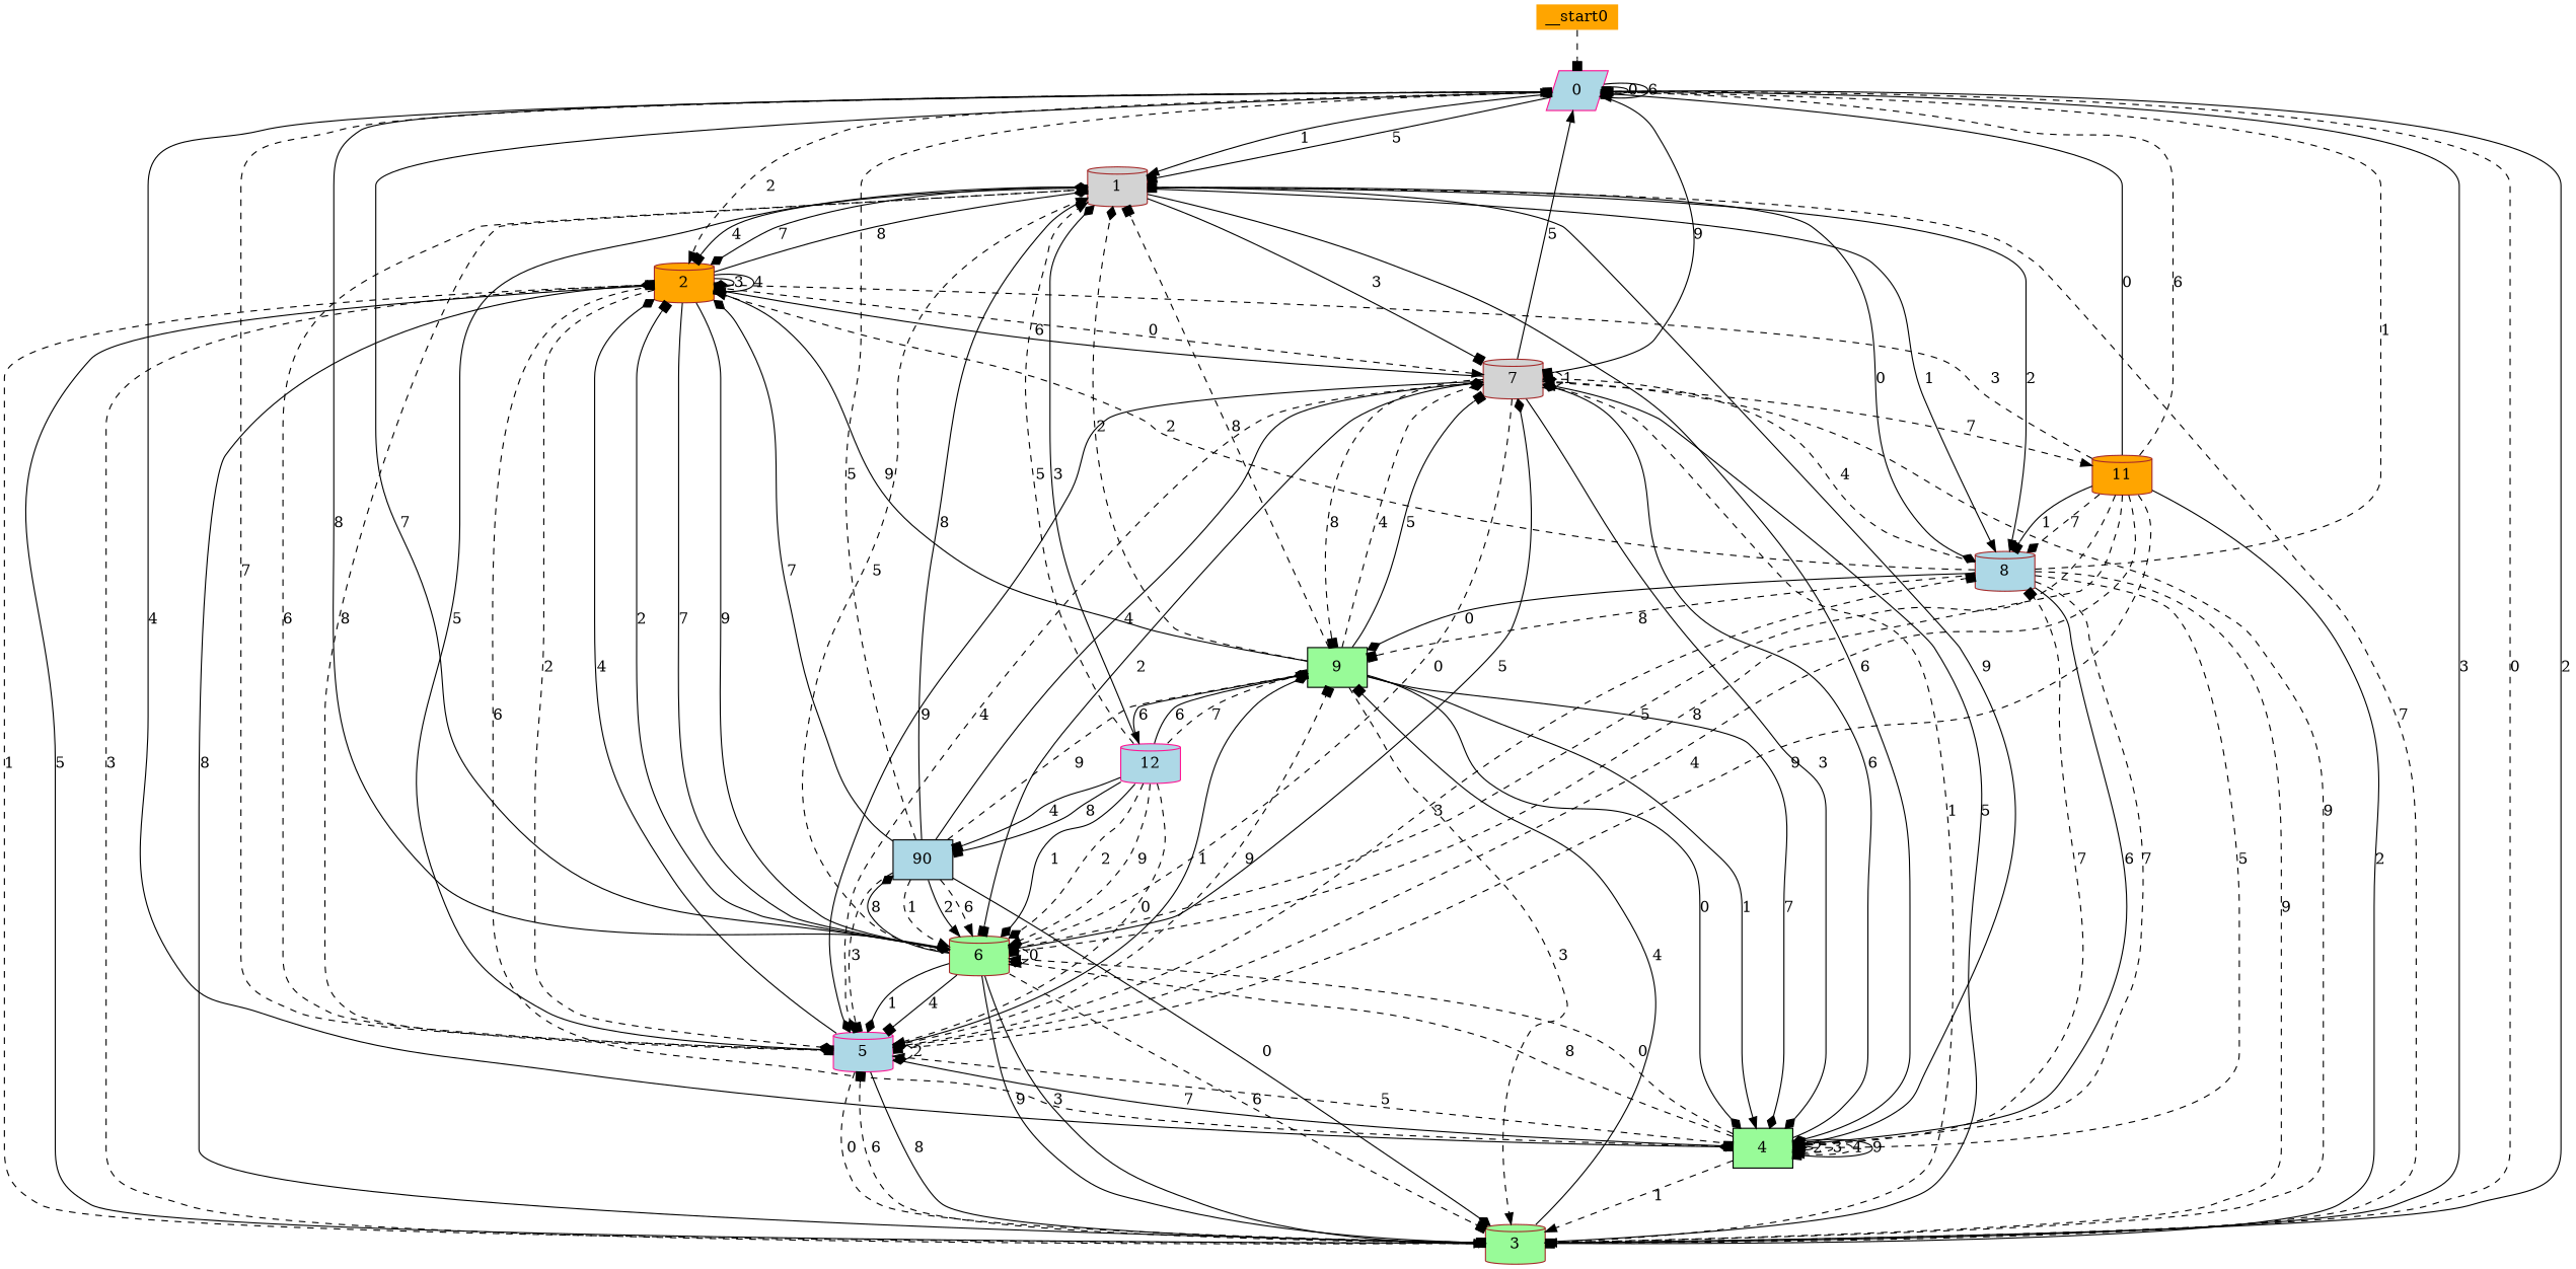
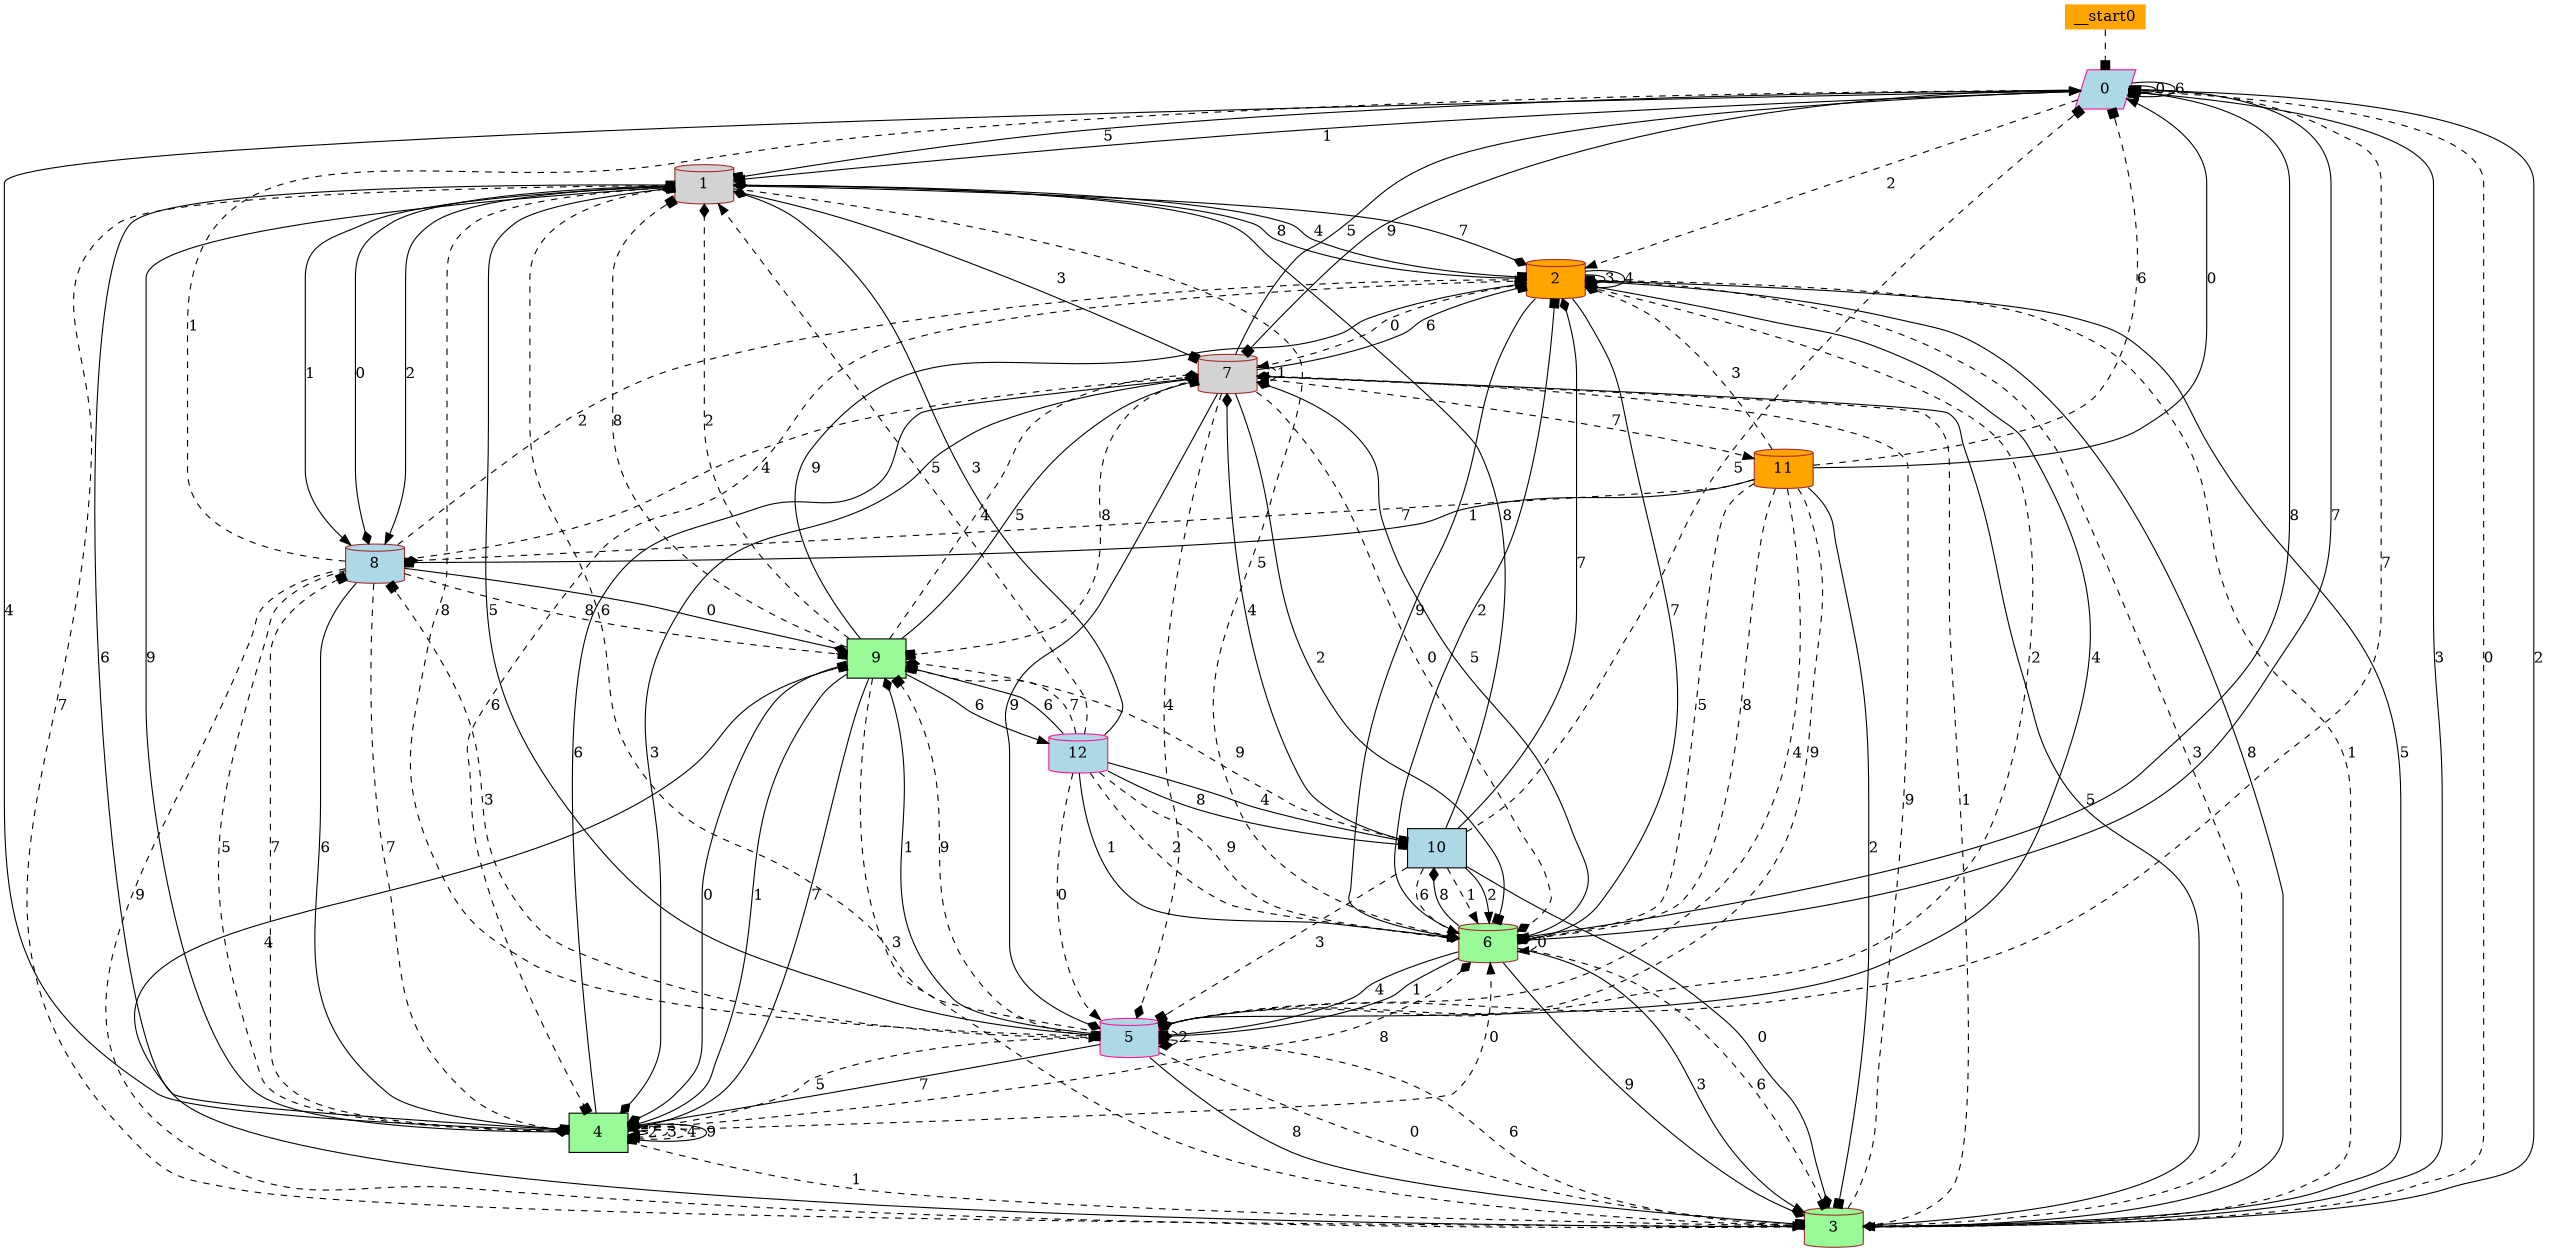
  digraph {
    node [color=brown fillcolor=lightblue shape=cylinder style=filled]
    edge [arrowhead=diamond style=solid]
    n1 [color=deeppink label=0 shape=parallelogram]
    n2 [fillcolor=lightgrey label=1]
    n3 [fillcolor=orange label=2]
    n4 [fillcolor=palegreen label=3]
    n5 [color=black fillcolor=palegreen label=4 shape=box]
    n6 [color=deeppink label=5]
    n7 [fillcolor=palegreen label=6]
    n8 [fillcolor=lightgrey label=7]
    n9 [label=8]
    n10 [color=black fillcolor=palegreen label=9 shape=box]
-   n11 [color=black label=90 shape=box]
+   n11 [color=black label=10 shape=box]
    n12 [fillcolor=orange label=11]
    n13 [color=deeppink label=12]
    __start0 [color=black fillcolor=orange height=0 shape=none width=0]
    n1 -> n1 [arrowhead=box label=0]
    n1 -> n1 [arrowhead=normal label=6]
    n1 -> n2 [arrowhead=normal label=1]
    n1 -> n2 [arrowhead=box label=5]
    n1 -> n3 [arrowhead=normal label=2 style=dashed]
    n1 -> n4 [arrowhead=normal label=3]
    n1 -> n5 [label=4]
    n1 -> n6 [label=7 style=dashed]
    n1 -> n7 [arrowhead=normal label=8]
    n1 -> n8 [arrowhead=box label=9]
    n2 -> n3 [arrowhead=box label=4]
    n2 -> n3 [label=7]
    n2 -> n5 [label=6]
    n2 -> n5 [label=9]
    n2 -> n6 [arrowhead=box label=8 style=dashed]
-   n7 -> n2 [arrowhead=normal label=5 style=dashed]
+   n2 -> n7 [arrowhead=normal label=5 style=dashed]
    n2 -> n8 [arrowhead=box label=3]
    n2 -> n9 [label=0]
    n2 -> n9 [arrowhead=normal label=1]
    n2 -> n9 [arrowhead=normal label=2]
    n3 -> n2 [label=8]
    n3 -> n3 [arrowhead=box label=3]
    n3 -> n3 [arrowhead=normal label=4]
    n3 -> n4 [arrowhead=normal label=1 style=dashed]
    n3 -> n4 [label=5]
    n3 -> n5 [arrowhead=box label=6 style=dashed]
    n3 -> n6 [label=2 style=dashed]
    n3 -> n7 [label=7]
    n3 -> n7 [label=9]
    n3 -> n8 [arrowhead=normal label=0 style=dashed]
    n4 -> n1 [arrowhead=normal label=0 style=dashed]
    n4 -> n1 [arrowhead=box label=2]
    n4 -> n2 [arrowhead=box label=7 style=dashed]
    n4 -> n3 [arrowhead=box label=3 style=dashed]
    n4 -> n3 [label=8]
    n4 -> n6 [arrowhead=box label=6 style=dashed]
    n4 -> n8 [label=1 style=dashed]
    n4 -> n8 [label=5]
    n4 -> n8 [arrowhead=normal label=9 style=dashed]
    n4 -> n10 [arrowhead=box label=4]
    n5 -> n4 [arrowhead=normal label=1 style=dashed]
    n5 -> n5 [arrowhead=normal label=2]
    n5 -> n5 [arrowhead=normal label=3 style=dashed]
    n5 -> n5 [arrowhead=normal label=4 style=dashed]
    n5 -> n5 [arrowhead=box label=9]
    n5 -> n6 [arrowhead=normal label=5 style=dashed]
    n5 -> n7 [arrowhead=normal label=0 style=dashed]
    n5 -> n7 [label=8 style=dashed]
    n5 -> n8 [label=6]
    n5 -> n9 [arrowhead=box label=7 style=dashed]
    n6 -> n2 [label=5]
    n6 -> n2 [arrowhead=box label=6 style=dashed]
    n6 -> n3 [label=4]
    n6 -> n4 [arrowhead=box label=0 style=dashed]
    n6 -> n4 [arrowhead=box label=8]
    n6 -> n5 [arrowhead=box label=7]
    n6 -> n6 [label=2 style=dashed]
    n6 -> n9 [arrowhead=box label=3 style=dashed]
    n6 -> n10 [label=1]
    n6 -> n10 [arrowhead=box label=9 style=dashed]
    n7 -> n1 [arrowhead=normal label=7]
    n7 -> n3 [arrowhead=box label=2]
    n7 -> n4 [arrowhead=normal label=3]
    n7 -> n4 [arrowhead=box label=6 style=dashed]
    n7 -> n4 [label=9]
    n7 -> n6 [label=1]
    n7 -> n6 [arrowhead=box label=4]
    n7 -> n7 [arrowhead=normal label=0 style=dashed]
    n7 -> n8 [label=5]
    n7 -> n11 [label=8]
    n8 -> n1 [arrowhead=normal label=5]
    n8 -> n3 [arrowhead=box label=6]
    n8 -> n5 [label=3]
    n8 -> n6 [label=4 style=dashed]
    n8 -> n6 [label=9]
    n8 -> n7 [label=0 style=dashed]
    n8 -> n7 [arrowhead=box label=2]
    n8 -> n8 [arrowhead=normal label=1 style=dashed]
    n8 -> n10 [arrowhead=box label=8 style=dashed]
    n8 -> n12 [arrowhead=normal label=7 style=dashed]
    n9 -> n1 [arrowhead=normal label=1 style=dashed]
    n9 -> n3 [arrowhead=normal label=2 style=dashed]
    n9 -> n4 [arrowhead=normal label=9 style=dashed]
    n9 -> n5 [label=5 style=dashed]
    n9 -> n5 [arrowhead=box label=6]
    n9 -> n5 [label=7 style=dashed]
    n9 -> n8 [label=4 style=dashed]
    n9 -> n10 [label=0]
    n9 -> n10 [arrowhead=box label=8 style=dashed]
    n10 -> n2 [label=2 style=dashed]
    n10 -> n2 [arrowhead=box label=8 style=dashed]
    n10 -> n3 [arrowhead=normal label=9]
    n10 -> n4 [arrowhead=normal label=3 style=dashed]
    n10 -> n5 [label=0]
    n10 -> n5 [arrowhead=normal label=1]
    n10 -> n5 [label=7]
    n10 -> n8 [label=4 style=dashed]
    n10 -> n8 [arrowhead=box label=5]
    n10 -> n13 [arrowhead=normal label=6]
    n11 -> n1 [arrowhead=box label=5 style=dashed]
    n11 -> n2 [label=8]
    n11 -> n3 [label=7]
    n11 -> n4 [label=0]
    n11 -> n6 [arrowhead=box label=3 style=dashed]
    n11 -> n7 [arrowhead=normal label=1 style=dashed]
    n11 -> n7 [arrowhead=normal label=2]
    n11 -> n7 [arrowhead=normal label=6 style=dashed]
    n11 -> n8 [label=4]
    n11 -> n10 [label=9 style=dashed]
    n12 -> n1 [arrowhead=normal label=0]
    n12 -> n1 [arrowhead=box label=6 style=dashed]
    n12 -> n3 [label=3 style=dashed]
    n12 -> n4 [arrowhead=box label=2]
    n12 -> n6 [label=4 style=dashed]
    n12 -> n6 [arrowhead=box label=9 style=dashed]
    n12 -> n7 [arrowhead=box label=5 style=dashed]
    n12 -> n7 [arrowhead=box label=8 style=dashed]
    n12 -> n9 [arrowhead=box label=1]
    n12 -> n9 [label=7 style=dashed]
    n13 -> n2 [label=3]
    n13 -> n2 [arrowhead=normal label=5 style=dashed]
    n13 -> n6 [arrowhead=normal label=0 style=dashed]
    n13 -> n7 [label=1]
    n13 -> n7 [label=2 style=dashed]
    n13 -> n7 [arrowhead=normal label=9 style=dashed]
    n13 -> n10 [arrowhead=box label=6]
    n13 -> n10 [arrowhead=normal label=7 style=dashed]
    n13 -> n11 [arrowhead=box label=4]
    n13 -> n11 [arrowhead=box label=8]
    __start0 -> n1 [arrowhead=box style=dashed]
  }
